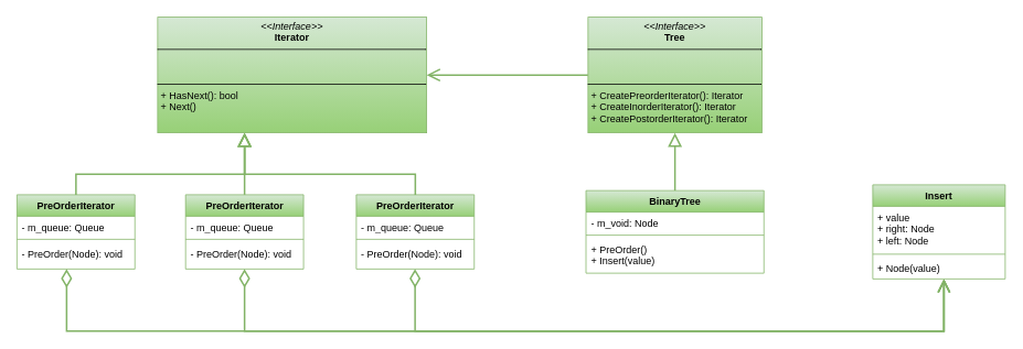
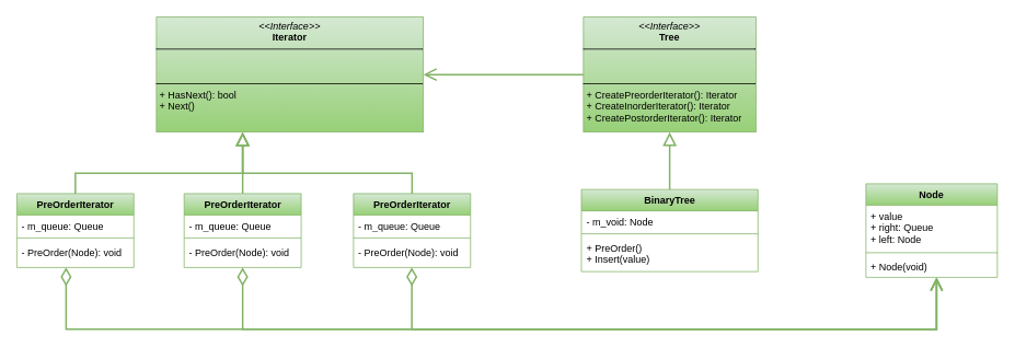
  <mxCell id="0" />
  <mxCell id="1" parent="0" />
  <mxCell id="2" style="edgeStyle=orthogonalEdgeStyle;rounded=0;orthogonalLoop=1;jettySize=auto;html=1;strokeWidth=2;endArrow=open;endFill=0;endSize=12;fillColor=#d5e8d4;gradientColor=#97d077;strokeColor=#82b366;" edge="1" parent="1" source="3" target="4"><mxGeometry relative="1" as="geometry" /></mxCell>
  <mxCell id="3" value="&lt;p style=&quot;margin:0px;margin-top:4px;text-align:center;&quot;&gt;&lt;i&gt;&amp;lt;&amp;lt;Interface&amp;gt;&amp;gt;&lt;/i&gt;&lt;br&gt;&lt;b&gt;Tree&lt;/b&gt;&lt;/p&gt;&lt;hr size=&quot;1&quot; style=&quot;border-style:solid;&quot;&gt;&lt;p style=&quot;margin:0px;margin-left:4px;&quot;&gt;&amp;nbsp;&lt;br&gt;&amp;nbsp;&lt;/p&gt;&lt;hr size=&quot;1&quot; style=&quot;border-style:solid;&quot;&gt;&lt;p style=&quot;margin:0px;margin-left:4px;&quot;&gt;+ CreatePreorderIterator(): Iterator&lt;br&gt;+ CreateInorderIterator(): Iterator&lt;/p&gt;&lt;p style=&quot;margin:0px;margin-left:4px;&quot;&gt;+ CreatePostorderIterator(): Iterator&lt;/p&gt;" style="verticalAlign=top;align=left;overflow=fill;html=1;whiteSpace=wrap;fillColor=#d5e8d4;strokeColor=#82b366;gradientColor=#97d077;" vertex="1" parent="1"><mxGeometry x="710" y="20" width="210" height="140" as="geometry" /></mxCell>
  <mxCell id="4" value="&lt;p style=&quot;margin:0px;margin-top:4px;text-align:center;&quot;&gt;&lt;i&gt;&amp;lt;&amp;lt;Interface&amp;gt;&amp;gt;&lt;/i&gt;&lt;br&gt;&lt;b&gt;Iterator&lt;/b&gt;&lt;/p&gt;&lt;hr size=&quot;1&quot; style=&quot;border-style:solid;&quot;&gt;&lt;p style=&quot;margin:0px;margin-left:4px;&quot;&gt;&amp;nbsp;&lt;br&gt;&amp;nbsp;&lt;/p&gt;&lt;hr size=&quot;1&quot; style=&quot;border-style:solid;&quot;&gt;&lt;p style=&quot;margin:0px;margin-left:4px;&quot;&gt;+ HasNext(): bool&lt;/p&gt;&lt;p style=&quot;margin:0px;margin-left:4px;&quot;&gt;+ Next()&lt;/p&gt;" style="verticalAlign=top;align=left;overflow=fill;html=1;whiteSpace=wrap;fillColor=#d5e8d4;strokeColor=#82b366;gradientColor=#97d077;" vertex="1" parent="1"><mxGeometry x="190" y="20" width="325" height="140" as="geometry" /></mxCell>
- <mxCell id="5" value="Insert" style="swimlane;fontStyle=1;align=center;verticalAlign=top;childLayout=stackLayout;horizontal=1;startSize=26;horizontalStack=0;resizeParent=1;resizeParentMax=0;resizeLast=0;collapsible=1;marginBottom=0;whiteSpace=wrap;html=1;fillColor=#d5e8d4;gradientColor=#97d077;strokeColor=#82b366;" vertex="1" parent="1"><mxGeometry x="1054" y="223" width="160" height="114" as="geometry" /></mxCell>
- <mxCell id="6" value="+ value&lt;div&gt;+ right: Node&lt;/div&gt;&lt;div&gt;+ left: Node&lt;/div&gt;" style="text;strokeColor=none;fillColor=none;align=left;verticalAlign=top;spacingLeft=4;spacingRight=4;overflow=hidden;rotatable=0;points=[[0,0.5],[1,0.5]];portConstraint=eastwest;whiteSpace=wrap;html=1;" vertex="1" parent="5"><mxGeometry y="26" width="160" height="54" as="geometry" /></mxCell>
+ <mxCell id="5" value="Node" style="swimlane;fontStyle=1;align=center;verticalAlign=top;childLayout=stackLayout;horizontal=1;startSize=26;horizontalStack=0;resizeParent=1;resizeParentMax=0;resizeLast=0;collapsible=1;marginBottom=0;whiteSpace=wrap;html=1;fillColor=#d5e8d4;gradientColor=#97d077;strokeColor=#82b366;" vertex="1" parent="1"><mxGeometry x="1054" y="223" width="160" height="114" as="geometry" /></mxCell>
+ <mxCell id="6" value="+ value&lt;div&gt;+ right: Queue&lt;/div&gt;&lt;div&gt;+ left: Node&lt;/div&gt;" style="text;strokeColor=none;fillColor=none;align=left;verticalAlign=top;spacingLeft=4;spacingRight=4;overflow=hidden;rotatable=0;points=[[0,0.5],[1,0.5]];portConstraint=eastwest;whiteSpace=wrap;html=1;" vertex="1" parent="5"><mxGeometry y="26" width="160" height="54" as="geometry" /></mxCell>
  <mxCell id="7" value="" style="line;strokeWidth=1;fillColor=none;align=left;verticalAlign=middle;spacingTop=-1;spacingLeft=3;spacingRight=3;rotatable=0;labelPosition=right;points=[];portConstraint=eastwest;strokeColor=inherit;" vertex="1" parent="5"><mxGeometry y="80" width="160" height="8" as="geometry" /></mxCell>
- <mxCell id="8" value="+ Node(value)" style="text;strokeColor=none;fillColor=none;align=left;verticalAlign=top;spacingLeft=4;spacingRight=4;overflow=hidden;rotatable=0;points=[[0,0.5],[1,0.5]];portConstraint=eastwest;whiteSpace=wrap;html=1;" vertex="1" parent="5"><mxGeometry y="88" width="160" height="26" as="geometry" /></mxCell>
+ <mxCell id="8" value="+ Node(void)" style="text;strokeColor=none;fillColor=none;align=left;verticalAlign=top;spacingLeft=4;spacingRight=4;overflow=hidden;rotatable=0;points=[[0,0.5],[1,0.5]];portConstraint=eastwest;whiteSpace=wrap;html=1;" vertex="1" parent="5"><mxGeometry y="88" width="160" height="26" as="geometry" /></mxCell>
  <mxCell id="9" value="BinaryTree" style="swimlane;fontStyle=1;align=center;verticalAlign=top;childLayout=stackLayout;horizontal=1;startSize=26;horizontalStack=0;resizeParent=1;resizeParentMax=0;resizeLast=0;collapsible=1;marginBottom=0;whiteSpace=wrap;html=1;fillColor=#d5e8d4;gradientColor=#97d077;strokeColor=#82b366;" vertex="1" parent="1"><mxGeometry x="707.5" y="230" width="215" height="100" as="geometry" /></mxCell>
  <mxCell id="10" value="- m_void: Node" style="text;strokeColor=none;fillColor=none;align=left;verticalAlign=top;spacingLeft=4;spacingRight=4;overflow=hidden;rotatable=0;points=[[0,0.5],[1,0.5]];portConstraint=eastwest;whiteSpace=wrap;html=1;" vertex="1" parent="9"><mxGeometry y="26" width="215" height="24" as="geometry" /></mxCell>
  <mxCell id="11" value="" style="line;strokeWidth=1;fillColor=none;align=left;verticalAlign=middle;spacingTop=-1;spacingLeft=3;spacingRight=3;rotatable=0;labelPosition=right;points=[];portConstraint=eastwest;strokeColor=inherit;" vertex="1" parent="9"><mxGeometry y="50" width="215" height="8" as="geometry" /></mxCell>
  <mxCell id="12" value="+ PreOrder()&lt;div&gt;+ Insert(value)&lt;/div&gt;&lt;div&gt;&lt;br&gt;&lt;/div&gt;" style="text;strokeColor=none;fillColor=none;align=left;verticalAlign=top;spacingLeft=4;spacingRight=4;overflow=hidden;rotatable=0;points=[[0,0.5],[1,0.5]];portConstraint=eastwest;whiteSpace=wrap;html=1;" vertex="1" parent="9"><mxGeometry y="58" width="215" height="42" as="geometry" /></mxCell>
  <mxCell id="13" value="PreOrderIterator" style="swimlane;fontStyle=1;align=center;verticalAlign=top;childLayout=stackLayout;horizontal=1;startSize=26;horizontalStack=0;resizeParent=1;resizeParentMax=0;resizeLast=0;collapsible=1;marginBottom=0;whiteSpace=wrap;html=1;fillColor=#d5e8d4;gradientColor=#97d077;strokeColor=#82b366;" vertex="1" parent="1"><mxGeometry x="223.75" y="235" width="142.5" height="90" as="geometry" /></mxCell>
  <mxCell id="14" value="- m_queue: Queue" style="text;strokeColor=none;fillColor=none;align=left;verticalAlign=top;spacingLeft=4;spacingRight=4;overflow=hidden;rotatable=0;points=[[0,0.5],[1,0.5]];portConstraint=eastwest;whiteSpace=wrap;html=1;" vertex="1" parent="13"><mxGeometry y="26" width="142.5" height="24" as="geometry" /></mxCell>
  <mxCell id="15" value="" style="line;strokeWidth=1;fillColor=none;align=left;verticalAlign=middle;spacingTop=-1;spacingLeft=3;spacingRight=3;rotatable=0;labelPosition=right;points=[];portConstraint=eastwest;strokeColor=inherit;" vertex="1" parent="13"><mxGeometry y="50" width="142.5" height="8" as="geometry" /></mxCell>
  <mxCell id="16" value="&lt;div&gt;- PreOrder(Node): void&lt;/div&gt;" style="text;strokeColor=none;fillColor=none;align=left;verticalAlign=top;spacingLeft=4;spacingRight=4;overflow=hidden;rotatable=0;points=[[0,0.5],[1,0.5]];portConstraint=eastwest;whiteSpace=wrap;html=1;" vertex="1" parent="13"><mxGeometry y="58" width="142.5" height="32" as="geometry" /></mxCell>
  <mxCell id="17" style="edgeStyle=orthogonalEdgeStyle;rounded=0;orthogonalLoop=1;jettySize=auto;html=1;strokeWidth=2;endArrow=block;endFill=0;endSize=12;fillColor=#d5e8d4;gradientColor=#97d077;strokeColor=#82b366;" edge="1" parent="1" source="13" target="4"><mxGeometry relative="1" as="geometry"><mxPoint x="690" y="190" as="sourcePoint" /><mxPoint x="410" y="100" as="targetPoint" /><Array as="points"><mxPoint x="300" y="240" /><mxPoint x="300" y="240" /></Array></mxGeometry></mxCell>
  <mxCell id="18" value="PreOrderIterator" style="swimlane;fontStyle=1;align=center;verticalAlign=top;childLayout=stackLayout;horizontal=1;startSize=26;horizontalStack=0;resizeParent=1;resizeParentMax=0;resizeLast=0;collapsible=1;marginBottom=0;whiteSpace=wrap;html=1;fillColor=#d5e8d4;gradientColor=#97d077;strokeColor=#82b366;" vertex="1" parent="1"><mxGeometry x="20" y="235" width="142.5" height="90" as="geometry" /></mxCell>
  <mxCell id="19" value="- m_queue: Queue" style="text;strokeColor=none;fillColor=none;align=left;verticalAlign=top;spacingLeft=4;spacingRight=4;overflow=hidden;rotatable=0;points=[[0,0.5],[1,0.5]];portConstraint=eastwest;whiteSpace=wrap;html=1;" vertex="1" parent="18"><mxGeometry y="26" width="142.5" height="24" as="geometry" /></mxCell>
  <mxCell id="20" value="" style="line;strokeWidth=1;fillColor=none;align=left;verticalAlign=middle;spacingTop=-1;spacingLeft=3;spacingRight=3;rotatable=0;labelPosition=right;points=[];portConstraint=eastwest;strokeColor=inherit;" vertex="1" parent="18"><mxGeometry y="50" width="142.5" height="8" as="geometry" /></mxCell>
  <mxCell id="21" value="&lt;div&gt;- PreOrder(Node): void&lt;/div&gt;" style="text;strokeColor=none;fillColor=none;align=left;verticalAlign=top;spacingLeft=4;spacingRight=4;overflow=hidden;rotatable=0;points=[[0,0.5],[1,0.5]];portConstraint=eastwest;whiteSpace=wrap;html=1;" vertex="1" parent="18"><mxGeometry y="58" width="142.5" height="32" as="geometry" /></mxCell>
  <mxCell id="22" value="PreOrderIterator" style="swimlane;fontStyle=1;align=center;verticalAlign=top;childLayout=stackLayout;horizontal=1;startSize=26;horizontalStack=0;resizeParent=1;resizeParentMax=0;resizeLast=0;collapsible=1;marginBottom=0;whiteSpace=wrap;html=1;fillColor=#d5e8d4;gradientColor=#97d077;strokeColor=#82b366;" vertex="1" parent="1"><mxGeometry x="430" y="235" width="142.5" height="90" as="geometry" /></mxCell>
  <mxCell id="23" value="- m_queue: Queue" style="text;strokeColor=none;fillColor=none;align=left;verticalAlign=top;spacingLeft=4;spacingRight=4;overflow=hidden;rotatable=0;points=[[0,0.5],[1,0.5]];portConstraint=eastwest;whiteSpace=wrap;html=1;" vertex="1" parent="22"><mxGeometry y="26" width="142.5" height="24" as="geometry" /></mxCell>
  <mxCell id="24" value="" style="line;strokeWidth=1;fillColor=none;align=left;verticalAlign=middle;spacingTop=-1;spacingLeft=3;spacingRight=3;rotatable=0;labelPosition=right;points=[];portConstraint=eastwest;strokeColor=inherit;" vertex="1" parent="22"><mxGeometry y="50" width="142.5" height="8" as="geometry" /></mxCell>
  <mxCell id="25" value="&lt;div&gt;- PreOrder(Node): void&lt;/div&gt;" style="text;strokeColor=none;fillColor=none;align=left;verticalAlign=top;spacingLeft=4;spacingRight=4;overflow=hidden;rotatable=0;points=[[0,0.5],[1,0.5]];portConstraint=eastwest;whiteSpace=wrap;html=1;" vertex="1" parent="22"><mxGeometry y="58" width="142.5" height="32" as="geometry" /></mxCell>
  <mxCell id="26" style="edgeStyle=orthogonalEdgeStyle;rounded=0;orthogonalLoop=1;jettySize=auto;html=1;strokeWidth=2;endArrow=block;endFill=0;endSize=12;fillColor=#d5e8d4;gradientColor=#97d077;strokeColor=#82b366;" edge="1" parent="1" source="9" target="3"><mxGeometry relative="1" as="geometry"><mxPoint x="825" y="240" as="sourcePoint" /><mxPoint x="825" y="170" as="targetPoint" /></mxGeometry></mxCell>
  <mxCell id="27" style="edgeStyle=orthogonalEdgeStyle;rounded=0;orthogonalLoop=1;jettySize=auto;html=1;strokeWidth=2;endArrow=block;endFill=0;endSize=12;fillColor=#d5e8d4;gradientColor=#97d077;strokeColor=#82b366;" edge="1" parent="1" source="18" target="4"><mxGeometry relative="1" as="geometry"><mxPoint x="305" y="245" as="sourcePoint" /><mxPoint x="305" y="170" as="targetPoint" /><Array as="points"><mxPoint x="91" y="210" /><mxPoint x="295" y="210" /></Array></mxGeometry></mxCell>
  <mxCell id="28" style="edgeStyle=orthogonalEdgeStyle;rounded=0;orthogonalLoop=1;jettySize=auto;html=1;strokeWidth=2;endArrow=block;endFill=0;endSize=12;fillColor=#d5e8d4;gradientColor=#97d077;strokeColor=#82b366;" edge="1" parent="1" source="22" target="4"><mxGeometry relative="1" as="geometry"><mxPoint x="315" y="255" as="sourcePoint" /><mxPoint x="315" y="180" as="targetPoint" /><Array as="points"><mxPoint x="501" y="210" /><mxPoint x="295" y="210" /></Array></mxGeometry></mxCell>
  <mxCell id="29" style="edgeStyle=orthogonalEdgeStyle;rounded=0;orthogonalLoop=1;jettySize=auto;html=1;strokeWidth=2;endArrow=diamondThin;endFill=0;endSize=17;fillColor=#d5e8d4;gradientColor=#97d077;strokeColor=#82b366;startArrow=open;startFill=0;targetPerimeterSpacing=0;startSize=12;" edge="1" parent="1" source="5" target="22"><mxGeometry relative="1" as="geometry"><mxPoint x="1064" y="290" as="sourcePoint" /><mxPoint x="933" y="290" as="targetPoint" /><Array as="points"><mxPoint x="1140" y="400" /><mxPoint x="501" y="400" /></Array></mxGeometry></mxCell>
  <mxCell id="30" style="edgeStyle=orthogonalEdgeStyle;rounded=0;orthogonalLoop=1;jettySize=auto;html=1;strokeWidth=2;endArrow=diamondThin;endFill=0;endSize=17;fillColor=#d5e8d4;gradientColor=#97d077;strokeColor=#82b366;startArrow=open;startFill=0;targetPerimeterSpacing=0;startSize=12;" edge="1" parent="1" source="5" target="13"><mxGeometry relative="1" as="geometry"><mxPoint x="1144" y="347" as="sourcePoint" /><mxPoint x="511" y="335" as="targetPoint" /><Array as="points"><mxPoint x="1140" y="400" /><mxPoint x="295" y="400" /></Array></mxGeometry></mxCell>
  <mxCell id="31" style="edgeStyle=orthogonalEdgeStyle;rounded=0;orthogonalLoop=1;jettySize=auto;html=1;strokeWidth=2;endArrow=diamondThin;endFill=0;endSize=17;fillColor=#d5e8d4;gradientColor=#97d077;strokeColor=#82b366;startArrow=open;startFill=0;targetPerimeterSpacing=0;startSize=12;" edge="1" parent="1" source="5" target="18"><mxGeometry relative="1" as="geometry"><mxPoint x="1154" y="357" as="sourcePoint" /><mxPoint x="521" y="345" as="targetPoint" /><Array as="points"><mxPoint x="1140" y="400" /><mxPoint x="80" y="400" /></Array></mxGeometry></mxCell>
